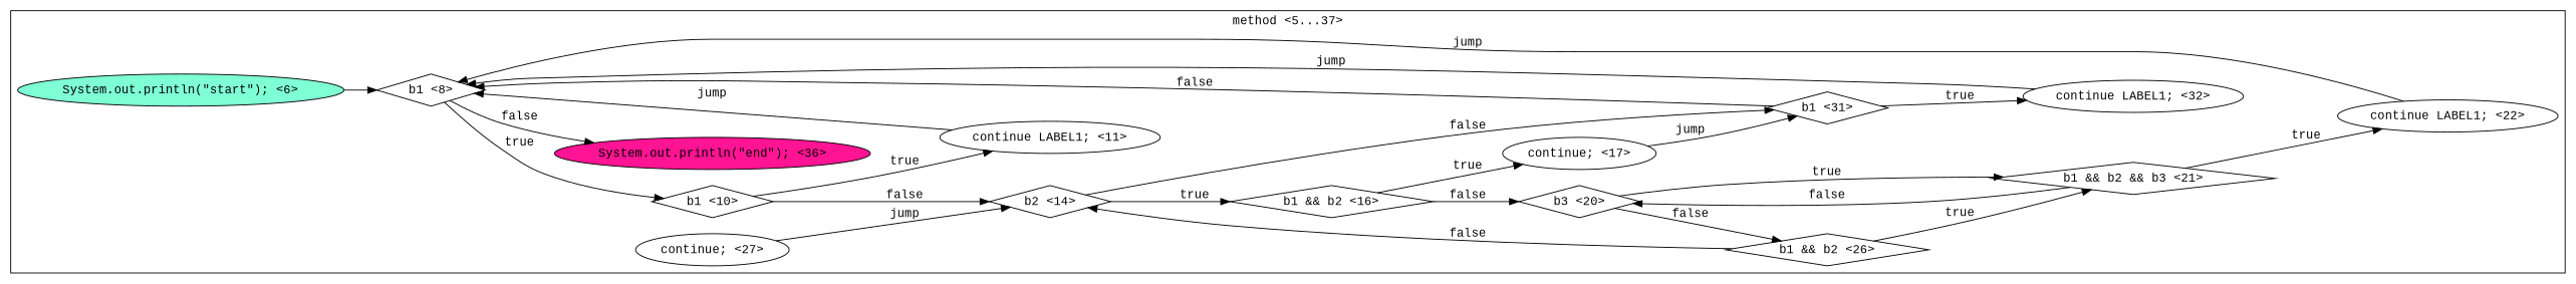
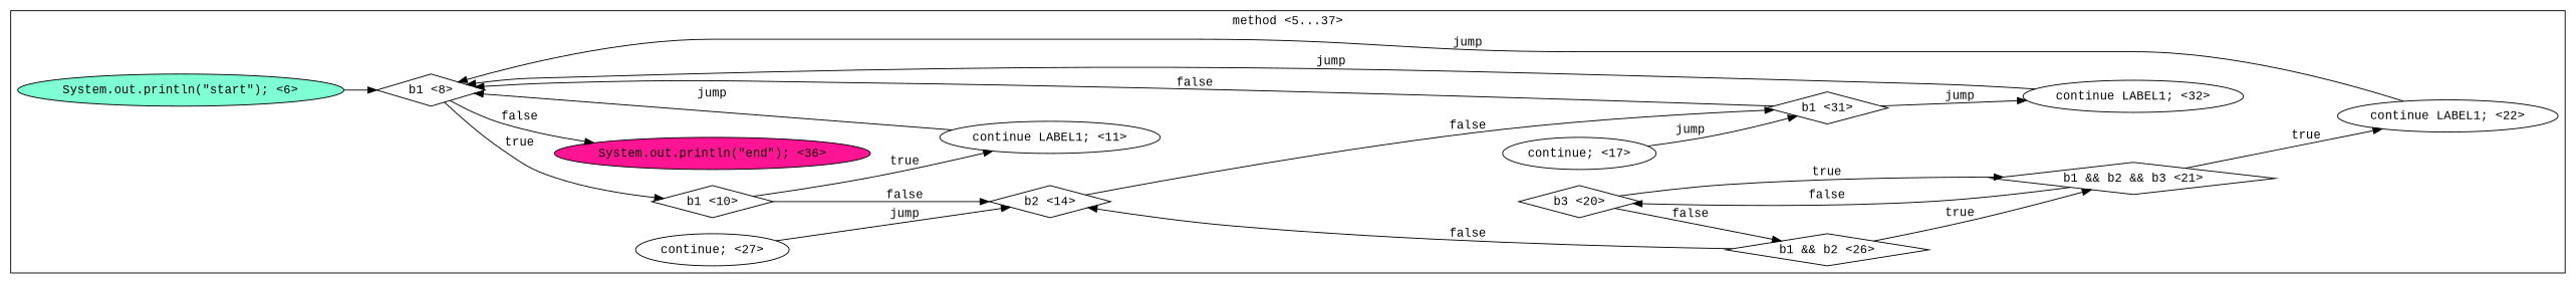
  digraph {
    fontname="Liberation Mono"
    rankdir=LR
    node [fillcolor=white fontname="Liberation Mono" shape=diamond style=filled]
    edge [fontname="Liberation Mono" style=solid]
    n1 [fillcolor=aquamarine label="System.out.println(\"start\"); <6>" shape=ellipse]
    n2 [label="b1 <8>"]
    n3 [label="b1 <10>"]
    n4 [fillcolor=deeppink label="System.out.println(\"end\"); <36>" shape=ellipse]
    n5 [label="continue LABEL1; <11>" shape=ellipse]
    n6 [label="b2 <14>"]
-   n7 [label="b1 && b2 <16>"]
    n8 [label="b1 <31>"]
    n9 [label="continue; <17>" shape=ellipse]
    n10 [label="b3 <20>"]
    n11 [label="b1 && b2 && b3 <21>"]
    n12 [label="b1 && b2 <26>"]
    n13 [label="continue LABEL1; <22>" shape=ellipse]
    n14 [label="continue; <27>" shape=ellipse]
    n15 [label="continue LABEL1; <32>" shape=ellipse]
    subgraph cluster_1 {
      label="method <5...37>"
      n1
      n2
      n3
      n4
      n5
      n6
-     n7
      n8
      n9
      n10
      n11
      n12
      n13
      n14
      n15
    }
    n1 -> n2
    n2 -> n3 [label=true]
    n2 -> n4 [label=false]
    n3 -> n5 [label=true]
    n3 -> n6 [label=false]
    n5 -> n2 [label=jump]
-   n6 -> n7 [label=true]
    n6 -> n8 [label=false]
-   n7 -> n9 [label=true]
-   n7 -> n10 [label=false]
    n8 -> n2 [label=false]
-   n8 -> n15 [label=true]
+   n8 -> n15 [label=jump]
    n9 -> n8 [label=jump]
    n10 -> n11 [label=true]
    n10 -> n12 [label=false]
    n11 -> n10 [label=false]
    n11 -> n13 [label=true]
    n12 -> n6 [label=false]
    n12 -> n11 [label=true]
    n13 -> n2 [label=jump]
    n14 -> n6 [label=jump]
    n15 -> n2 [label=jump]
  }
